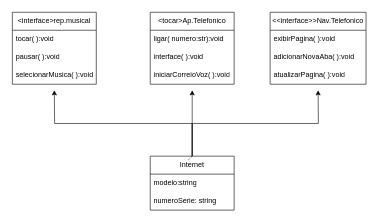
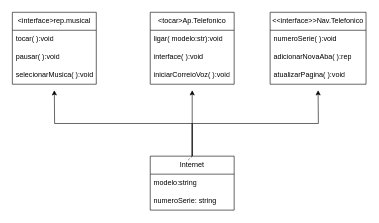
  <mxCell id="0" />
  <mxCell id="1" parent="0" />
  <mxCell id="2" value="&amp;lt;interface&amp;gt;rep.musical" style="swimlane;fontStyle=0;childLayout=stackLayout;horizontal=1;startSize=30;horizontalStack=0;resizeParent=1;resizeParentMax=0;resizeLast=0;collapsible=1;marginBottom=0;whiteSpace=wrap;html=1;" vertex="1" parent="1"><mxGeometry x="20" y="20" width="140" height="120" as="geometry" /></mxCell>
  <mxCell id="3" value="tocar( ):void" style="text;strokeColor=none;fillColor=none;align=left;verticalAlign=middle;spacingLeft=4;spacingRight=4;overflow=hidden;points=[[0,0.5],[1,0.5]];portConstraint=eastwest;rotatable=0;whiteSpace=wrap;html=1;" vertex="1" parent="2"><mxGeometry y="30" width="140" height="30" as="geometry" /></mxCell>
  <mxCell id="4" value="pausar( ):void" style="text;strokeColor=none;fillColor=none;align=left;verticalAlign=middle;spacingLeft=4;spacingRight=4;overflow=hidden;points=[[0,0.5],[1,0.5]];portConstraint=eastwest;rotatable=0;whiteSpace=wrap;html=1;" vertex="1" parent="2"><mxGeometry y="60" width="140" height="30" as="geometry" /></mxCell>
  <mxCell id="5" value="selecionarMusica( ):void" style="text;strokeColor=none;fillColor=none;align=left;verticalAlign=middle;spacingLeft=4;spacingRight=4;overflow=hidden;points=[[0,0.5],[1,0.5]];portConstraint=eastwest;rotatable=0;whiteSpace=wrap;html=1;" vertex="1" parent="2"><mxGeometry y="90" width="140" height="30" as="geometry" /></mxCell>
  <mxCell id="6" value="&amp;lt;tocar&amp;gt;Ap.Telefonico" style="swimlane;fontStyle=0;childLayout=stackLayout;horizontal=1;startSize=30;horizontalStack=0;resizeParent=1;resizeParentMax=0;resizeLast=0;collapsible=1;marginBottom=0;whiteSpace=wrap;html=1;" vertex="1" parent="1"><mxGeometry x="250" y="20" width="140" height="120" as="geometry" /></mxCell>
- <mxCell id="7" value="ligar( numero:str):void" style="text;strokeColor=none;fillColor=none;align=left;verticalAlign=middle;spacingLeft=4;spacingRight=4;overflow=hidden;points=[[0,0.5],[1,0.5]];portConstraint=eastwest;rotatable=0;whiteSpace=wrap;html=1;" vertex="1" parent="6"><mxGeometry y="30" width="140" height="30" as="geometry" /></mxCell>
+ <mxCell id="7" value="ligar( modelo:str):void" style="text;strokeColor=none;fillColor=none;align=left;verticalAlign=middle;spacingLeft=4;spacingRight=4;overflow=hidden;points=[[0,0.5],[1,0.5]];portConstraint=eastwest;rotatable=0;whiteSpace=wrap;html=1;" vertex="1" parent="6"><mxGeometry y="30" width="140" height="30" as="geometry" /></mxCell>
  <mxCell id="8" value="interface( ):void" style="text;strokeColor=none;fillColor=none;align=left;verticalAlign=middle;spacingLeft=4;spacingRight=4;overflow=hidden;points=[[0,0.5],[1,0.5]];portConstraint=eastwest;rotatable=0;whiteSpace=wrap;html=1;" vertex="1" parent="6"><mxGeometry y="60" width="140" height="30" as="geometry" /></mxCell>
  <mxCell id="9" value="iniciarCorreioVoz( ):void" style="text;strokeColor=none;fillColor=none;align=left;verticalAlign=middle;spacingLeft=4;spacingRight=4;overflow=hidden;points=[[0,0.5],[1,0.5]];portConstraint=eastwest;rotatable=0;whiteSpace=wrap;html=1;" vertex="1" parent="6"><mxGeometry y="90" width="140" height="30" as="geometry" /></mxCell>
  <mxCell id="10" value="&amp;lt;&amp;lt;interface&amp;gt;&amp;gt;Nav.Telefonico" style="swimlane;fontStyle=0;childLayout=stackLayout;horizontal=1;startSize=30;horizontalStack=0;resizeParent=1;resizeParentMax=0;resizeLast=0;collapsible=1;marginBottom=0;whiteSpace=wrap;html=1;" vertex="1" parent="1"><mxGeometry x="450" y="20" width="160" height="120" as="geometry" /></mxCell>
- <mxCell id="11" value="exibirPagina( ):void" style="text;strokeColor=none;fillColor=none;align=left;verticalAlign=middle;spacingLeft=4;spacingRight=4;overflow=hidden;points=[[0,0.5],[1,0.5]];portConstraint=eastwest;rotatable=0;whiteSpace=wrap;html=1;" vertex="1" parent="10"><mxGeometry y="30" width="160" height="30" as="geometry" /></mxCell>
- <mxCell id="12" value="adicionarNovaAba( ):void" style="text;strokeColor=none;fillColor=none;align=left;verticalAlign=middle;spacingLeft=4;spacingRight=4;overflow=hidden;points=[[0,0.5],[1,0.5]];portConstraint=eastwest;rotatable=0;whiteSpace=wrap;html=1;" vertex="1" parent="10"><mxGeometry y="60" width="160" height="30" as="geometry" /></mxCell>
+ <mxCell id="11" value="numeroSerie( ):void" style="text;strokeColor=none;fillColor=none;align=left;verticalAlign=middle;spacingLeft=4;spacingRight=4;overflow=hidden;points=[[0,0.5],[1,0.5]];portConstraint=eastwest;rotatable=0;whiteSpace=wrap;html=1;" vertex="1" parent="10"><mxGeometry y="30" width="160" height="30" as="geometry" /></mxCell>
+ <mxCell id="12" value="adicionarNovaAba( ):rep" style="text;strokeColor=none;fillColor=none;align=left;verticalAlign=middle;spacingLeft=4;spacingRight=4;overflow=hidden;points=[[0,0.5],[1,0.5]];portConstraint=eastwest;rotatable=0;whiteSpace=wrap;html=1;" vertex="1" parent="10"><mxGeometry y="60" width="160" height="30" as="geometry" /></mxCell>
  <mxCell id="13" value="atualizarPagina( ):void" style="text;strokeColor=none;fillColor=none;align=left;verticalAlign=middle;spacingLeft=4;spacingRight=4;overflow=hidden;points=[[0,0.5],[1,0.5]];portConstraint=eastwest;rotatable=0;whiteSpace=wrap;html=1;" vertex="1" parent="10"><mxGeometry y="90" width="160" height="30" as="geometry" /></mxCell>
  <mxCell id="14" style="edgeStyle=orthogonalEdgeStyle;rounded=0;orthogonalLoop=1;jettySize=auto;html=1;exitX=0.5;exitY=0;exitDx=0;exitDy=0;" edge="1" parent="1" source="17"><mxGeometry relative="1" as="geometry"><mxPoint x="90" y="150" as="targetPoint" /></mxGeometry></mxCell>
  <mxCell id="15" style="edgeStyle=orthogonalEdgeStyle;rounded=0;orthogonalLoop=1;jettySize=auto;html=1;exitX=0.5;exitY=0;exitDx=0;exitDy=0;" edge="1" parent="1" source="17"><mxGeometry relative="1" as="geometry"><mxPoint x="320" y="150" as="targetPoint" /></mxGeometry></mxCell>
  <mxCell id="16" style="edgeStyle=orthogonalEdgeStyle;rounded=0;orthogonalLoop=1;jettySize=auto;html=1;exitX=0.5;exitY=0;exitDx=0;exitDy=0;" edge="1" parent="1" source="17"><mxGeometry relative="1" as="geometry"><mxPoint x="530" y="150" as="targetPoint" /></mxGeometry></mxCell>
  <mxCell id="17" value="Internet" style="swimlane;fontStyle=0;childLayout=stackLayout;horizontal=1;startSize=30;horizontalStack=0;resizeParent=1;resizeParentMax=0;resizeLast=0;collapsible=1;marginBottom=0;whiteSpace=wrap;html=1;" vertex="1" parent="1"><mxGeometry x="250" y="260" width="140" height="90" as="geometry" /></mxCell>
  <mxCell id="18" value="modelo:string" style="text;strokeColor=none;fillColor=none;align=left;verticalAlign=middle;spacingLeft=4;spacingRight=4;overflow=hidden;points=[[0,0.5],[1,0.5]];portConstraint=eastwest;rotatable=0;whiteSpace=wrap;html=1;" vertex="1" parent="17"><mxGeometry y="30" width="140" height="30" as="geometry" /></mxCell>
  <mxCell id="19" value="numeroSerie: string" style="text;strokeColor=none;fillColor=none;align=left;verticalAlign=middle;spacingLeft=4;spacingRight=4;overflow=hidden;points=[[0,0.5],[1,0.5]];portConstraint=eastwest;rotatable=0;whiteSpace=wrap;html=1;" vertex="1" parent="17"><mxGeometry y="60" width="140" height="30" as="geometry" /></mxCell>
  <mxCell id="20" value="" style="endArrow=none;dashed=1;html=1;rounded=0;entryX=0.479;entryY=1.067;entryDx=0;entryDy=0;entryPerimeter=0;exitX=0.5;exitY=0;exitDx=0;exitDy=0;" edge="1" parent="1" source="17"><mxGeometry width="50" height="50" relative="1" as="geometry"><mxPoint x="320" y="260" as="sourcePoint" /><mxPoint x="311.833" y="267.87" as="targetPoint" /></mxGeometry></mxCell>
